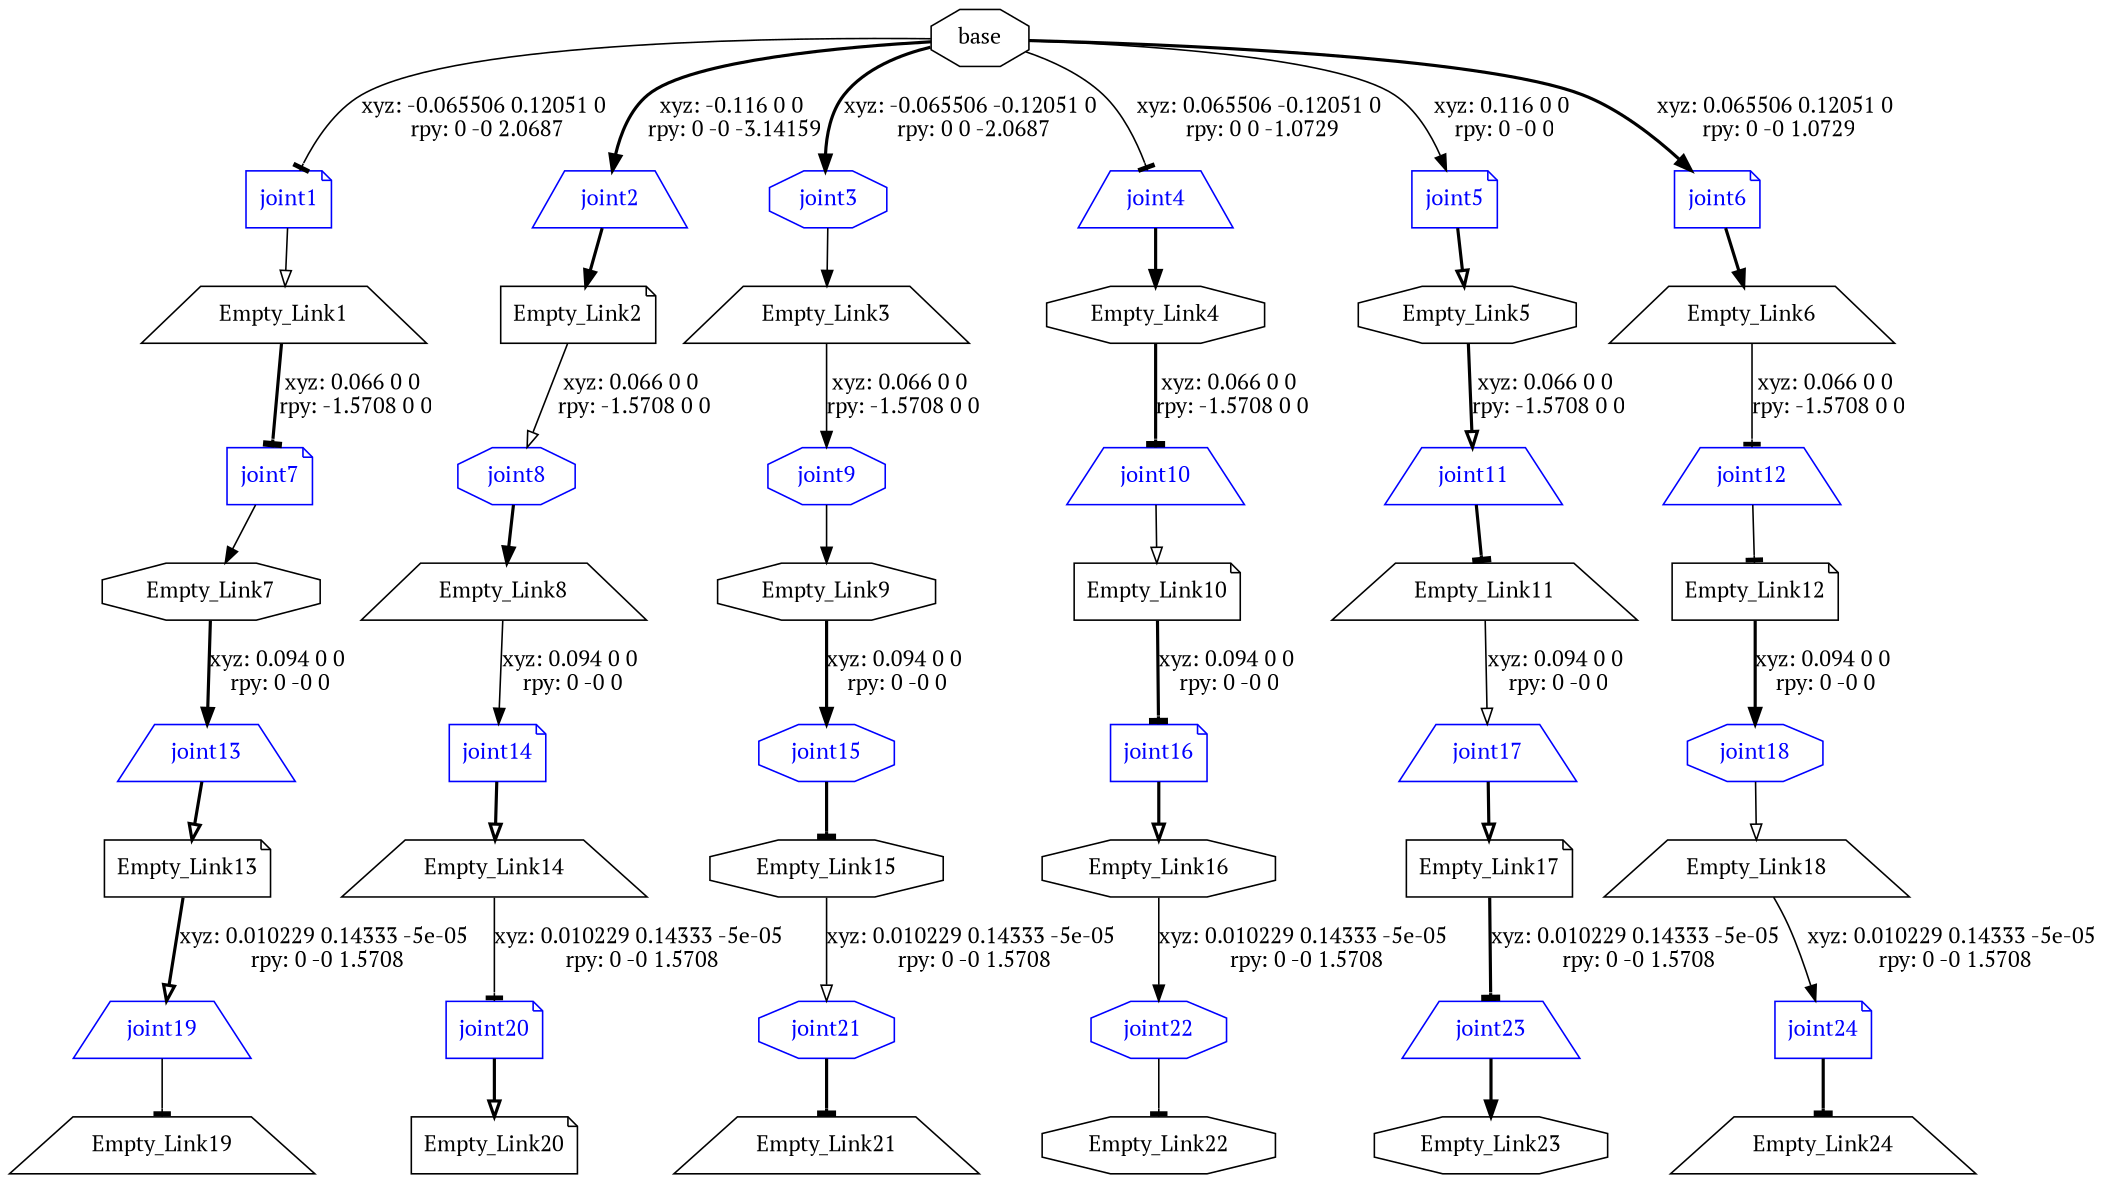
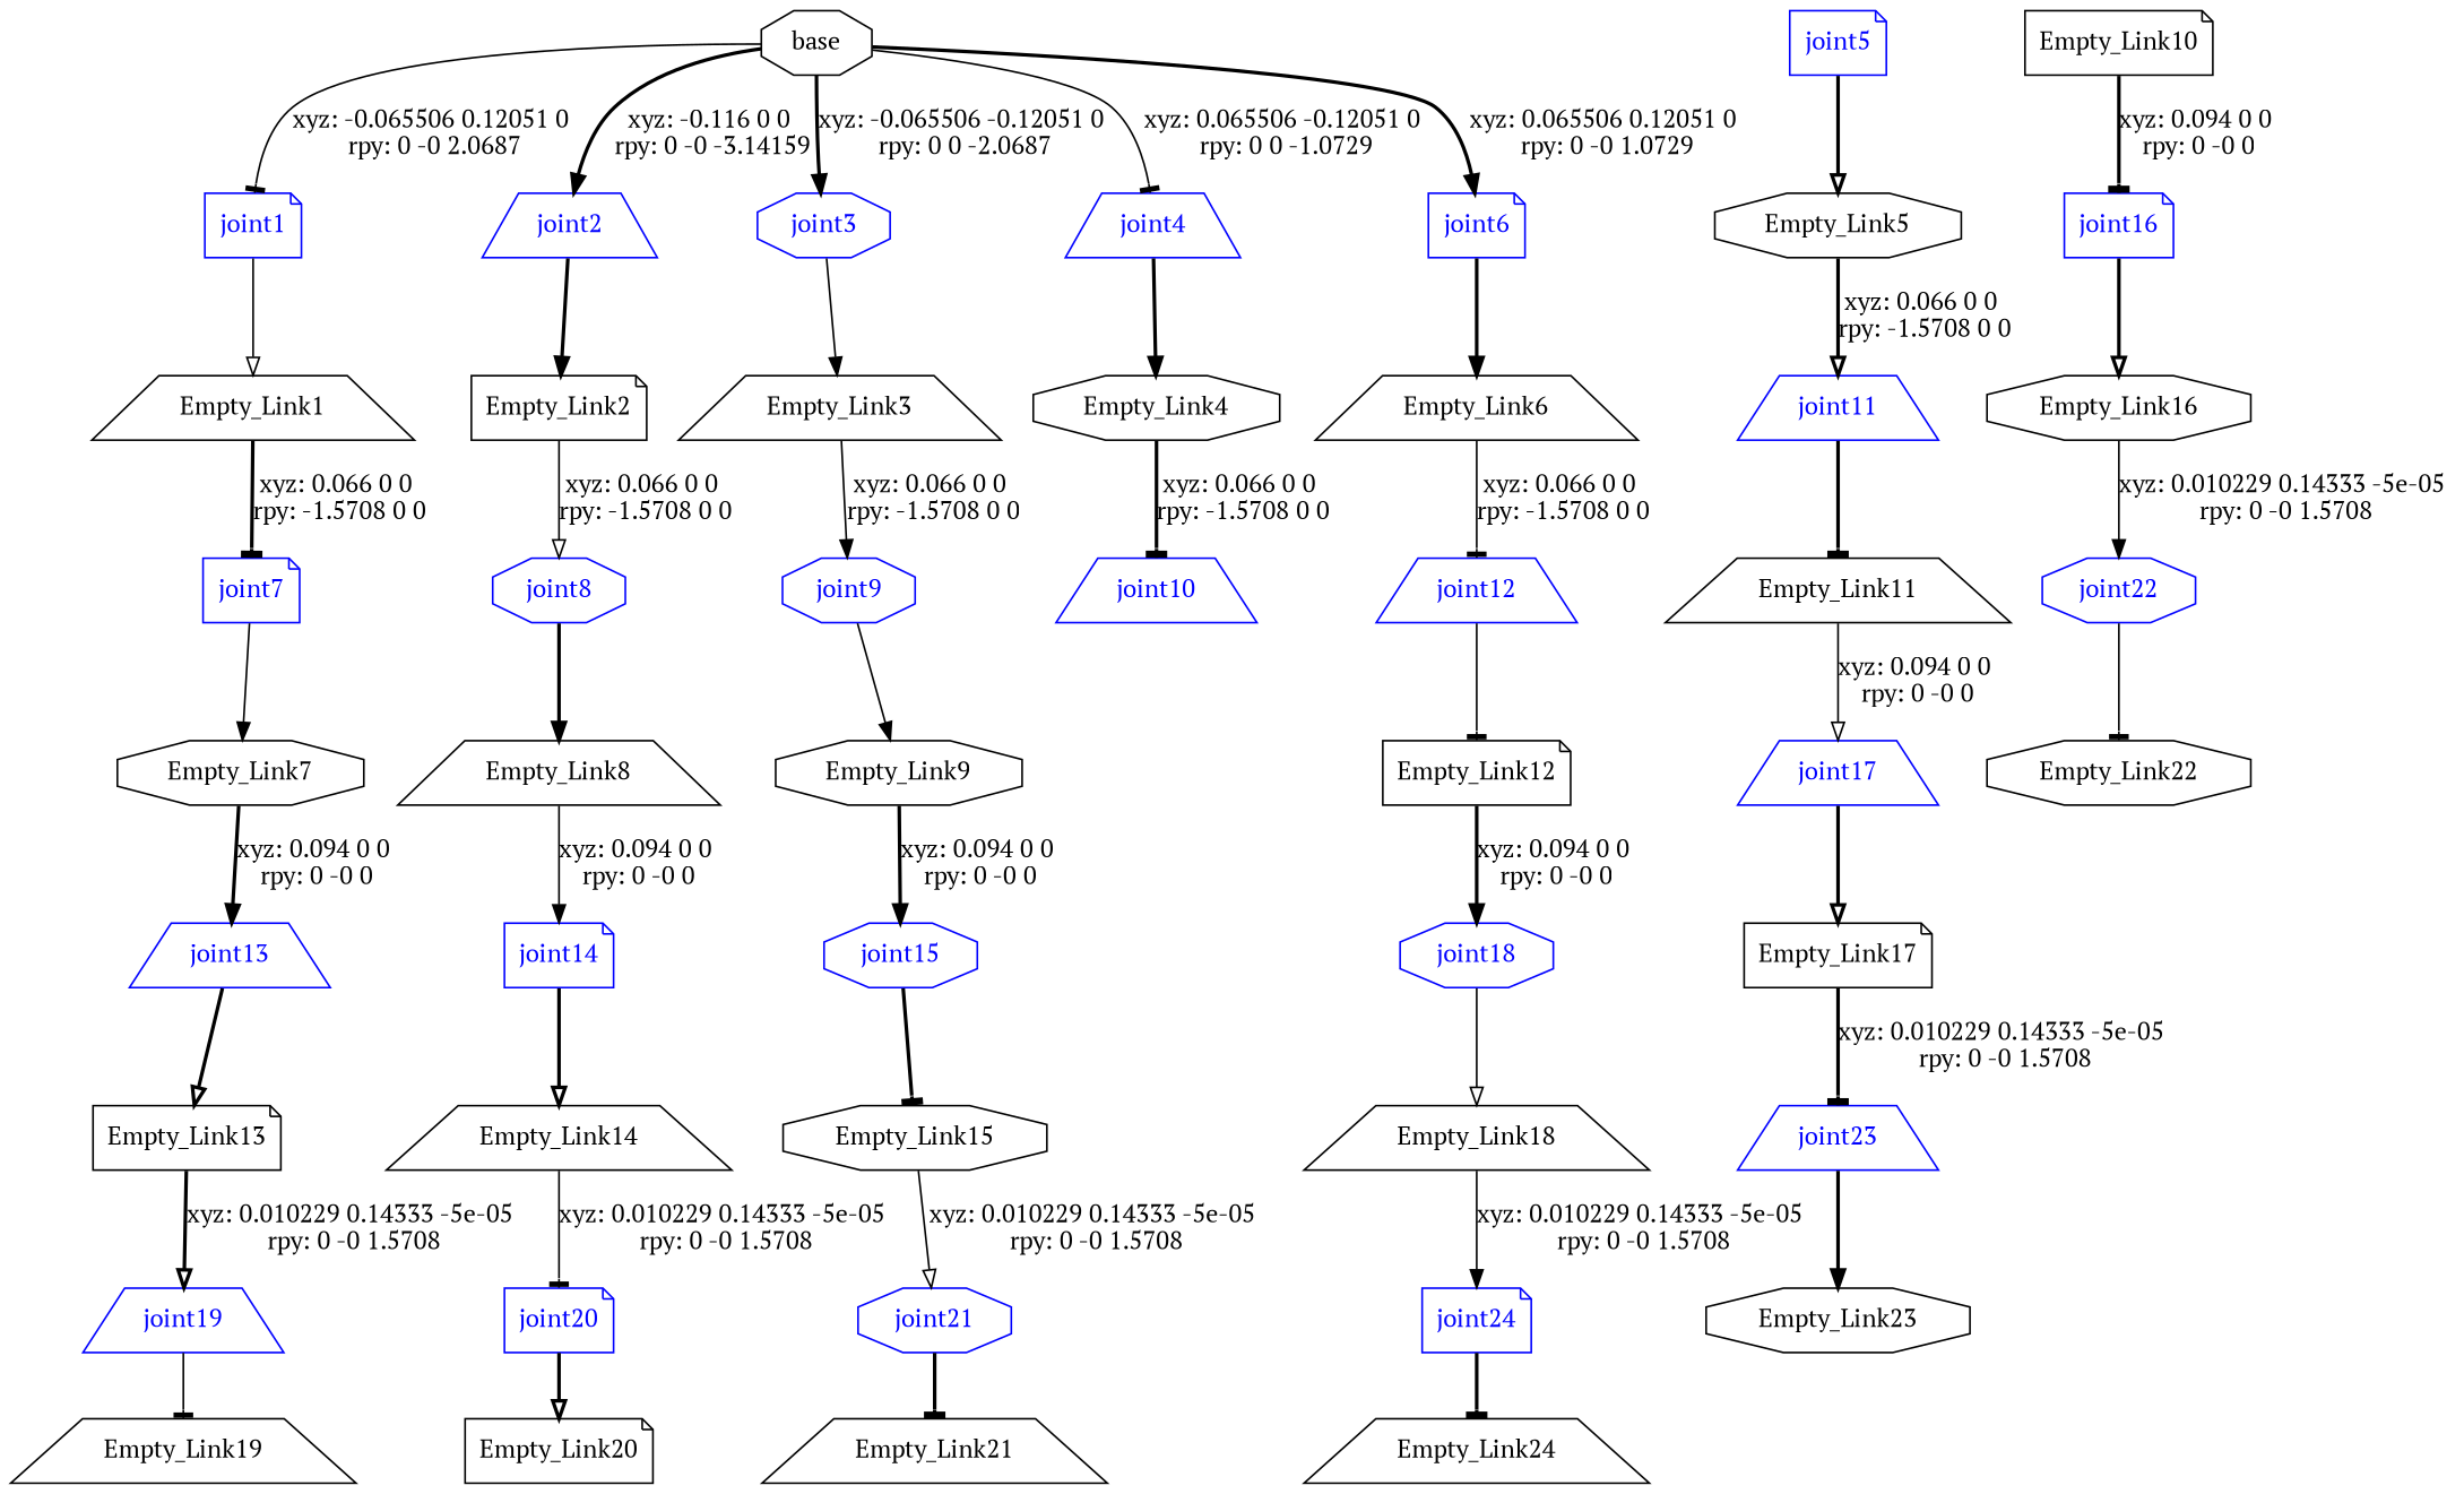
  digraph {
    fontname="PT Serif"
    node [fontname="PT Serif" shape=trapezium]
    edge [arrowhead=normal fontname="PT Serif" style=bold]
    n1 [label=base shape=octagon]
    joint1 [color=blue fontcolor=blue shape=note]
    joint2 [color=blue fontcolor=blue]
    joint3 [color=blue fontcolor=blue shape=octagon]
    joint4 [color=blue fontcolor=blue]
    joint5 [color=blue fontcolor=blue shape=note]
    joint6 [color=blue fontcolor=blue shape=note]
    n8 [label=Empty_Link1]
    n9 [label=Empty_Link2 shape=note]
    n10 [label=Empty_Link3]
    n11 [label=Empty_Link4 shape=octagon]
    n12 [label=Empty_Link5 shape=octagon]
    n13 [label=Empty_Link6]
    joint7 [color=blue fontcolor=blue shape=note]
    n15 [label=Empty_Link7 shape=octagon]
    joint13 [color=blue fontcolor=blue]
    n17 [label=Empty_Link13 shape=note]
    joint19 [color=blue fontcolor=blue]
    n19 [label=Empty_Link19]
    joint8 [color=blue fontcolor=blue shape=octagon]
    n21 [label=Empty_Link8]
    joint14 [color=blue fontcolor=blue shape=note]
    n23 [label=Empty_Link14]
    joint20 [color=blue fontcolor=blue shape=note]
    n25 [label=Empty_Link20 shape=note]
    joint9 [color=blue fontcolor=blue shape=octagon]
    n27 [label=Empty_Link9 shape=octagon]
    joint15 [color=blue fontcolor=blue shape=octagon]
    n29 [label=Empty_Link15 shape=octagon]
    joint21 [color=blue fontcolor=blue shape=octagon]
    n31 [label=Empty_Link21]
    joint10 [color=blue fontcolor=blue]
    n33 [label=Empty_Link10 shape=note]
    joint16 [color=blue fontcolor=blue shape=note]
    n35 [label=Empty_Link16 shape=octagon]
    joint22 [color=blue fontcolor=blue shape=octagon]
    n37 [label=Empty_Link22 shape=octagon]
    joint11 [color=blue fontcolor=blue]
    n39 [label=Empty_Link11]
    joint17 [color=blue fontcolor=blue]
    n41 [label=Empty_Link17 shape=note]
    joint23 [color=blue fontcolor=blue]
    n43 [label=Empty_Link23 shape=octagon]
    joint12 [color=blue fontcolor=blue]
    n45 [label=Empty_Link12 shape=note]
    joint18 [color=blue fontcolor=blue shape=octagon]
    n47 [label=Empty_Link18]
    joint24 [color=blue fontcolor=blue shape=note]
    n49 [label=Empty_Link24]
    n1 -> joint1 [arrowhead=tee label="xyz: -0.065506 0.12051 0 \nrpy: 0 -0 2.0687" style=solid]
    n1 -> joint2 [label="xyz: -0.116 0 0 \nrpy: 0 -0 -3.14159"]
    n1 -> joint3 [label="xyz: -0.065506 -0.12051 0 \nrpy: 0 0 -2.0687"]
    n1 -> joint4 [arrowhead=tee label="xyz: 0.065506 -0.12051 0 \nrpy: 0 0 -1.0729" style=solid]
-   n1 -> joint5 [label="xyz: 0.116 0 0 \nrpy: 0 -0 0" style=solid]
    n1 -> joint6 [label="xyz: 0.065506 0.12051 0 \nrpy: 0 -0 1.0729"]
    joint1 -> n8 [arrowhead=onormal style=solid]
    joint2 -> n9
    joint3 -> n10 [style=solid]
    joint4 -> n11
    joint5 -> n12 [arrowhead=onormal]
    joint6 -> n13
    n8 -> joint7 [arrowhead=tee label="xyz: 0.066 0 0 \nrpy: -1.5708 0 0"]
    n9 -> joint8 [arrowhead=onormal label="xyz: 0.066 0 0 \nrpy: -1.5708 0 0" style=solid]
    n10 -> joint9 [label="xyz: 0.066 0 0 \nrpy: -1.5708 0 0" style=solid]
    n11 -> joint10 [arrowhead=tee label="xyz: 0.066 0 0 \nrpy: -1.5708 0 0"]
    n12 -> joint11 [arrowhead=onormal label="xyz: 0.066 0 0 \nrpy: -1.5708 0 0"]
    n13 -> joint12 [arrowhead=tee label="xyz: 0.066 0 0 \nrpy: -1.5708 0 0" style=solid]
    joint7 -> n15 [style=solid]
    n15 -> joint13 [label="xyz: 0.094 0 0 \nrpy: 0 -0 0"]
    joint13 -> n17 [arrowhead=onormal]
    n17 -> joint19 [arrowhead=onormal label="xyz: 0.010229 0.14333 -5e-05 \nrpy: 0 -0 1.5708"]
    joint19 -> n19 [arrowhead=tee style=solid]
    joint8 -> n21
    n21 -> joint14 [label="xyz: 0.094 0 0 \nrpy: 0 -0 0" style=solid]
    joint14 -> n23 [arrowhead=onormal]
    n23 -> joint20 [arrowhead=tee label="xyz: 0.010229 0.14333 -5e-05 \nrpy: 0 -0 1.5708" style=solid]
    joint20 -> n25 [arrowhead=onormal]
    joint9 -> n27 [style=solid]
    n27 -> joint15 [label="xyz: 0.094 0 0 \nrpy: 0 -0 0"]
    joint15 -> n29 [arrowhead=tee]
    n29 -> joint21 [arrowhead=onormal label="xyz: 0.010229 0.14333 -5e-05 \nrpy: 0 -0 1.5708" style=solid]
    joint21 -> n31 [arrowhead=tee]
-   joint10 -> n33 [arrowhead=onormal style=solid]
    n33 -> joint16 [arrowhead=tee label="xyz: 0.094 0 0 \nrpy: 0 -0 0"]
    joint16 -> n35 [arrowhead=onormal]
    n35 -> joint22 [label="xyz: 0.010229 0.14333 -5e-05 \nrpy: 0 -0 1.5708" style=solid]
    joint22 -> n37 [arrowhead=tee style=solid]
    joint11 -> n39 [arrowhead=tee]
    n39 -> joint17 [arrowhead=onormal label="xyz: 0.094 0 0 \nrpy: 0 -0 0" style=solid]
    joint17 -> n41 [arrowhead=onormal]
    n41 -> joint23 [arrowhead=tee label="xyz: 0.010229 0.14333 -5e-05 \nrpy: 0 -0 1.5708"]
    joint23 -> n43
    joint12 -> n45 [arrowhead=tee style=solid]
    n45 -> joint18 [label="xyz: 0.094 0 0 \nrpy: 0 -0 0"]
    joint18 -> n47 [arrowhead=onormal style=solid]
    n47 -> joint24 [label="xyz: 0.010229 0.14333 -5e-05 \nrpy: 0 -0 1.5708" style=solid]
    joint24 -> n49 [arrowhead=tee]
  }
